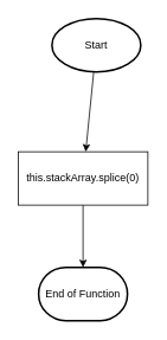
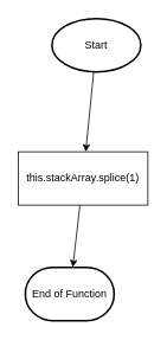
  <mxCell id="0" />
  <mxCell id="1" parent="0" />
  <mxCell id="2" value="" style="edgeStyle=none;html=1;" edge="1" parent="1" source="3" target="5"><mxGeometry relative="1" as="geometry" /></mxCell>
  <mxCell id="3" value="Start" style="strokeWidth=2;html=1;shape=mxgraph.flowchart.start_1;whiteSpace=wrap;" vertex="1" parent="1"><mxGeometry x="58" y="20" width="100" height="60" as="geometry" /></mxCell>
  <mxCell id="4" value="" style="edgeStyle=none;html=1;" edge="1" parent="1" source="5" target="6"><mxGeometry relative="1" as="geometry" /></mxCell>
- <mxCell id="5" value="this.stackArray.splice(0)" style="rounded=0;whiteSpace=wrap;html=1;" vertex="1" parent="1"><mxGeometry x="20" y="170" width="146" height="60" as="geometry" /></mxCell>
- <mxCell id="6" value="End of Function" style="strokeWidth=2;html=1;shape=mxgraph.flowchart.terminator;whiteSpace=wrap;" vertex="1" parent="1"><mxGeometry x="43" y="300" width="100" height="60" as="geometry" /></mxCell>
+ <mxCell id="5" value="this.stackArray.splice(1)" style="rounded=0;whiteSpace=wrap;html=1;" vertex="1" parent="1"><mxGeometry x="20" y="170" width="146" height="60" as="geometry" /></mxCell>
+ <mxCell id="6" value="End of Function" style="strokeWidth=2;html=1;shape=mxgraph.flowchart.terminator;whiteSpace=wrap;" vertex="1" parent="1"><mxGeometry x="28" y="300" width="100" height="60" as="geometry" /></mxCell>
